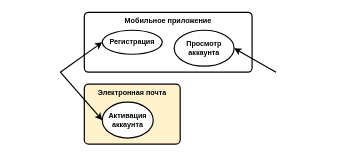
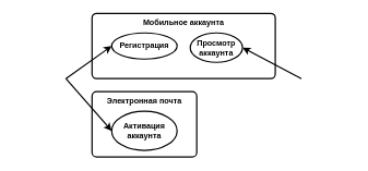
  <mxCell id="0" />
  <mxCell id="1" parent="0" />
  <mxCell id="2" value="" style="html=1;whiteSpace=wrap;fillColor=none;strokeColor=none;" parent="1" vertex="1"><mxGeometry x="20" y="60" width="80" height="120" as="geometry" /></mxCell>
- <mxCell id="3" value="&lt;b&gt;Мобильное приложение&lt;/b&gt;" style="rounded=1;whiteSpace=wrap;html=1;absoluteArcSize=1;arcSize=14;strokeWidth=2;verticalAlign=top;" parent="1" vertex="1"><mxGeometry x="140" y="20" width="280" height="100" as="geometry" /></mxCell>
+ <mxCell id="3" value="&lt;b&gt;Мобильное аккаунта&lt;/b&gt;" style="rounded=1;whiteSpace=wrap;html=1;absoluteArcSize=1;arcSize=14;strokeWidth=2;verticalAlign=top;" parent="1" vertex="1"><mxGeometry x="140" y="20" width="280" height="100" as="geometry" /></mxCell>
  <mxCell id="4" value="Регистрация" style="strokeWidth=2;html=1;shape=mxgraph.flowchart.start_1;whiteSpace=wrap;fontStyle=1" parent="1" vertex="1"><mxGeometry x="170" y="50" width="100" height="40" as="geometry" /></mxCell>
- <mxCell id="5" value="&lt;b&gt;Электронная почта&lt;/b&gt;" style="rounded=1;whiteSpace=wrap;html=1;absoluteArcSize=1;arcSize=14;strokeWidth=2;verticalAlign=top;fillColor=#fff2cc;" parent="1" vertex="1"><mxGeometry x="140" y="140" width="160" height="100" as="geometry" /></mxCell>
- <mxCell id="6" value="Активация аккаунта" style="strokeWidth=2;html=1;shape=mxgraph.flowchart.start_1;whiteSpace=wrap;fontStyle=1" parent="1" vertex="1"><mxGeometry x="170" y="170" width="85" height="60" as="geometry" /></mxCell>
+ <mxCell id="5" value="&lt;b&gt;Электронная почта&lt;/b&gt;" style="rounded=1;whiteSpace=wrap;html=1;absoluteArcSize=1;arcSize=14;strokeWidth=2;verticalAlign=top;" parent="1" vertex="1"><mxGeometry x="140" y="140" width="160" height="100" as="geometry" /></mxCell>
+ <mxCell id="6" value="Активация аккаунта" style="strokeWidth=2;html=1;shape=mxgraph.flowchart.start_1;whiteSpace=wrap;fontStyle=1" parent="1" vertex="1"><mxGeometry x="170" y="170" width="100" height="60" as="geometry" /></mxCell>
  <mxCell id="7" style="rounded=0;orthogonalLoop=1;jettySize=auto;html=1;exitX=1;exitY=0.5;exitDx=0;exitDy=0;entryX=0;entryY=0.5;entryDx=0;entryDy=0;entryPerimeter=0;strokeWidth=2;" parent="1" source="2" target="6" edge="1"><mxGeometry relative="1" as="geometry" /></mxCell>
  <mxCell id="8" style="rounded=0;orthogonalLoop=1;jettySize=auto;html=1;exitX=1;exitY=0.5;exitDx=0;exitDy=0;entryX=0;entryY=0.5;entryDx=0;entryDy=0;entryPerimeter=0;strokeWidth=2;" parent="1" source="2" target="4" edge="1"><mxGeometry relative="1" as="geometry" /></mxCell>
- <mxCell id="9" value="Просмотр&lt;br&gt;аккаунта" style="strokeWidth=2;html=1;shape=mxgraph.flowchart.start_1;whiteSpace=wrap;fontStyle=1" vertex="1" parent="1"><mxGeometry x="290" y="50" width="100" height="60" as="geometry" /></mxCell>
+ <mxCell id="9" value="Просмотр&lt;br&gt;аккаунта" style="strokeWidth=2;html=1;shape=mxgraph.flowchart.start_1;whiteSpace=wrap;fontStyle=1" vertex="1" parent="1"><mxGeometry x="290" y="50" width="80" height="45" as="geometry" /></mxCell>
  <mxCell id="10" style="rounded=0;orthogonalLoop=1;jettySize=auto;html=1;exitX=0;exitY=0.5;exitDx=0;exitDy=0;strokeWidth=2;entryX=1;entryY=0.5;entryDx=0;entryDy=0;entryPerimeter=0;" edge="1" parent="1" source="11" target="9"><mxGeometry relative="1" as="geometry" /></mxCell>
  <mxCell id="11" value="" style="html=1;whiteSpace=wrap;fillColor=none;strokeColor=none;" vertex="1" parent="1"><mxGeometry x="460" y="60" width="80" height="120" as="geometry" /></mxCell>
